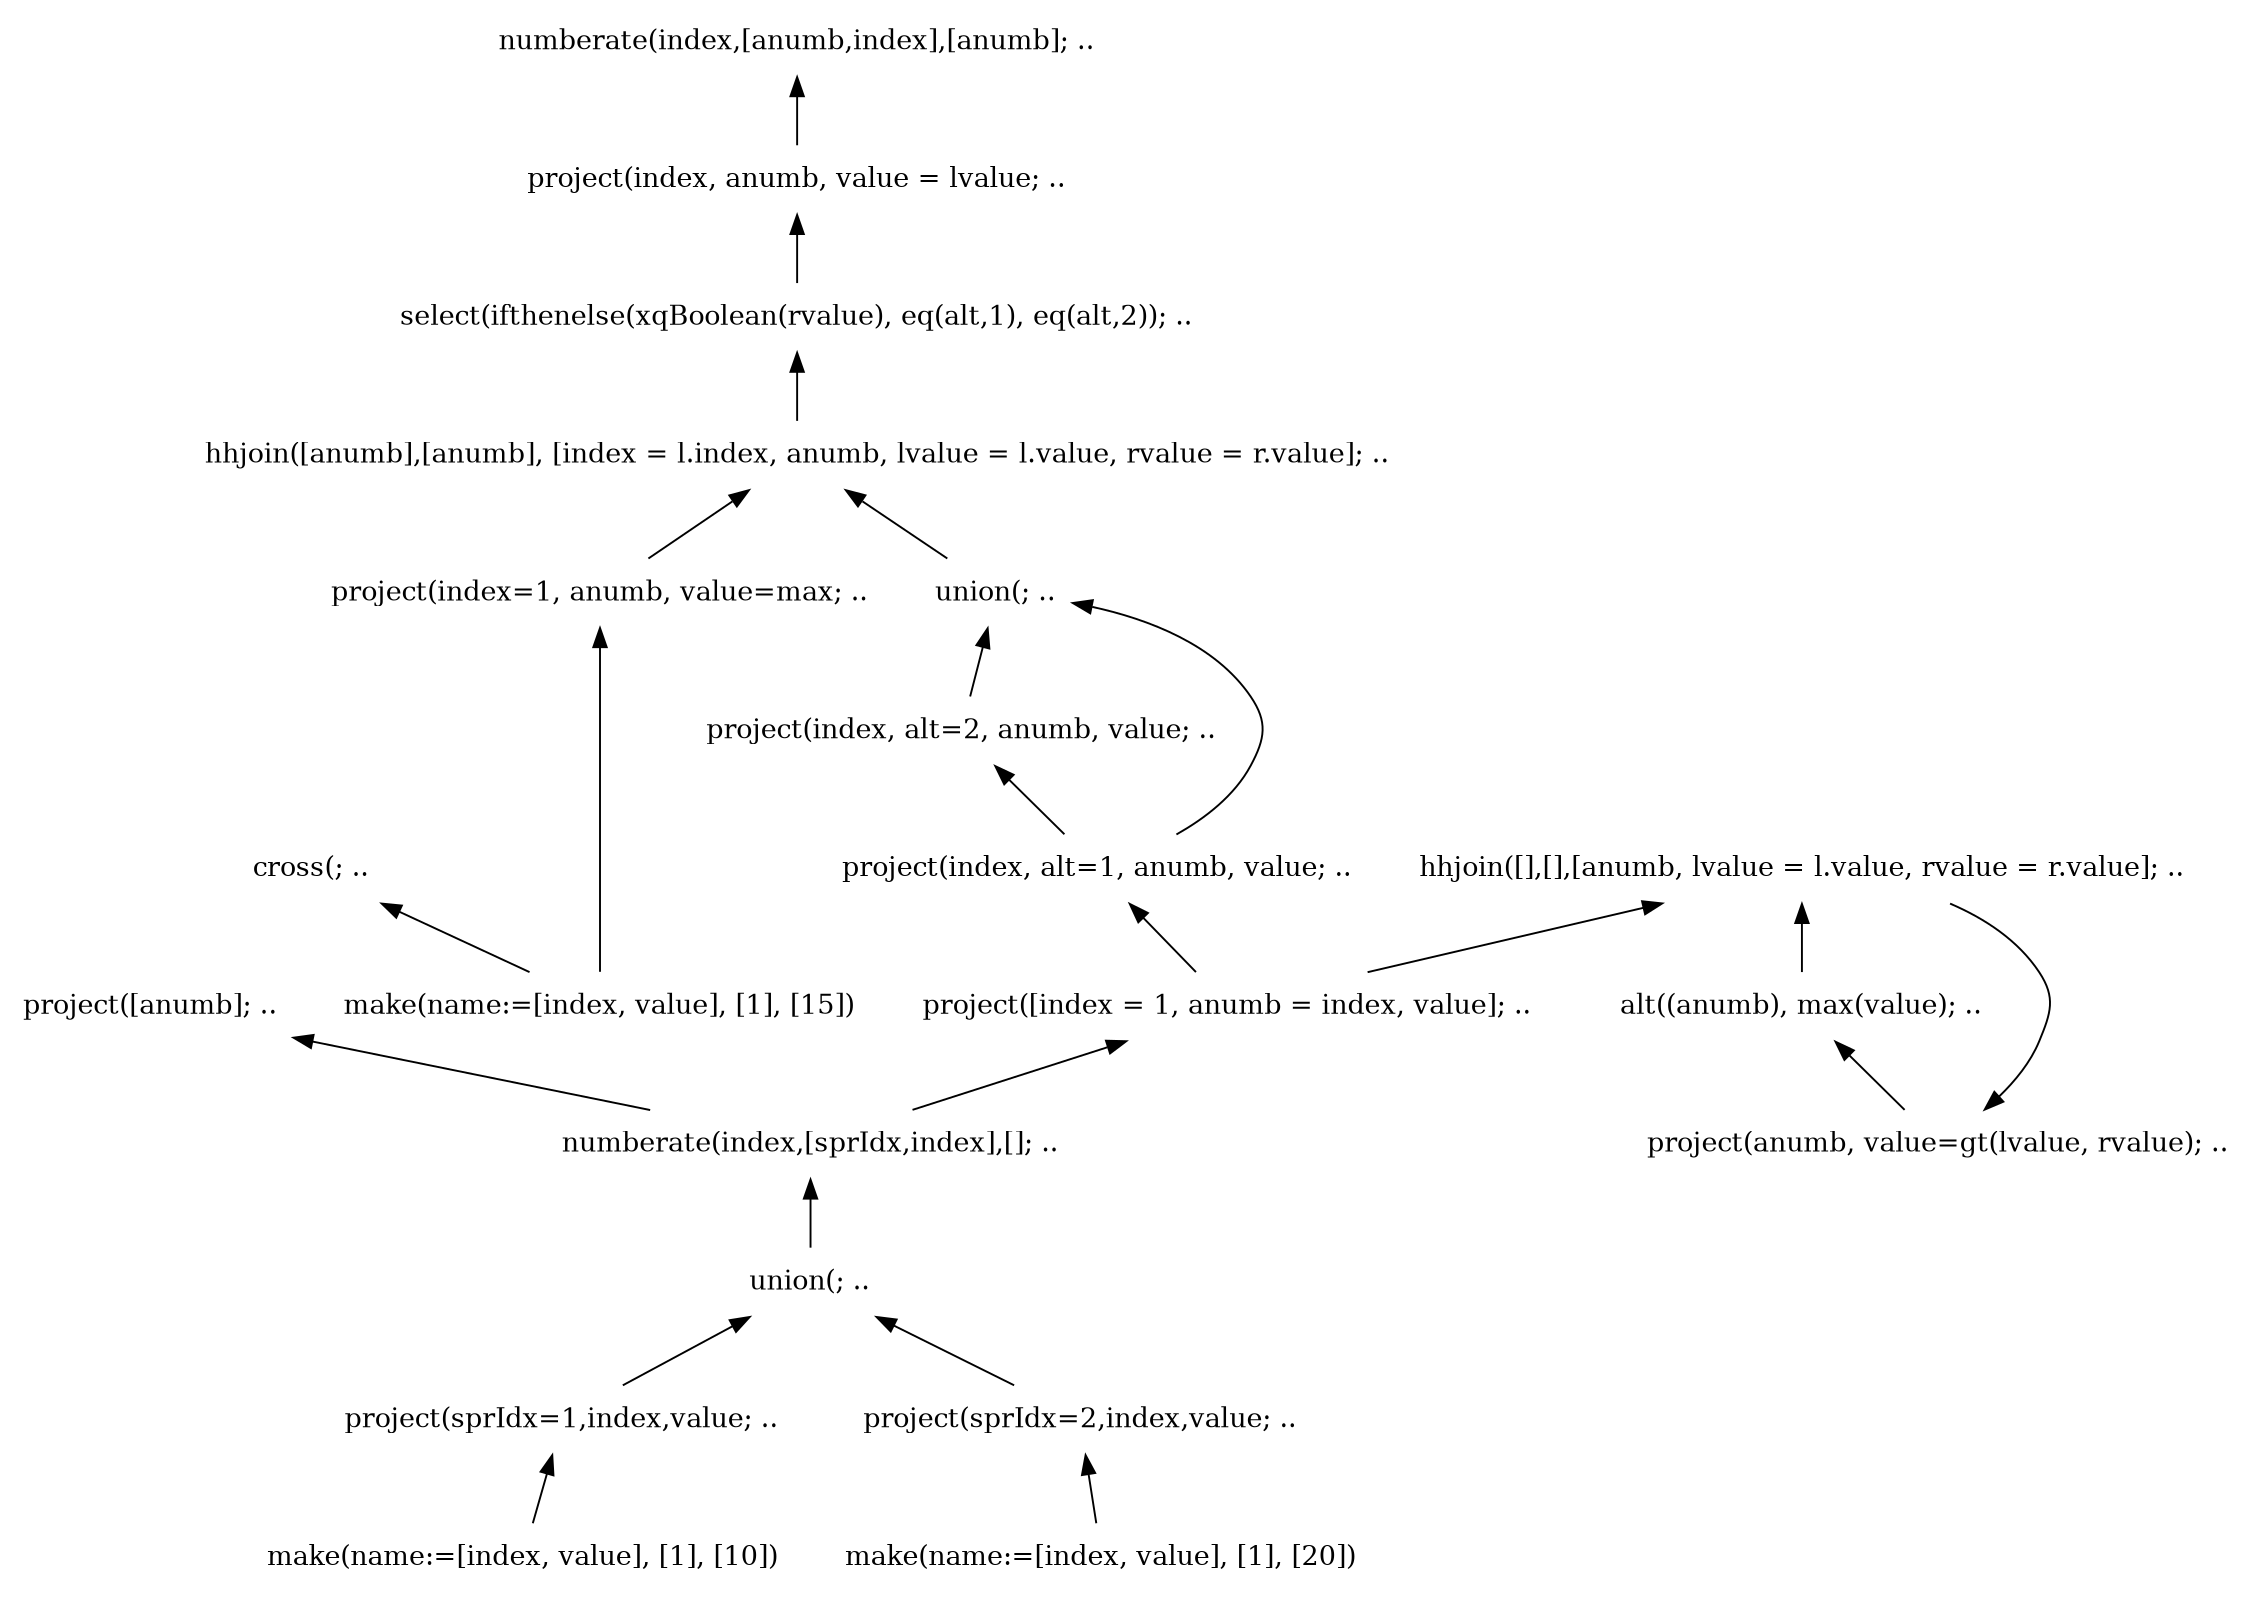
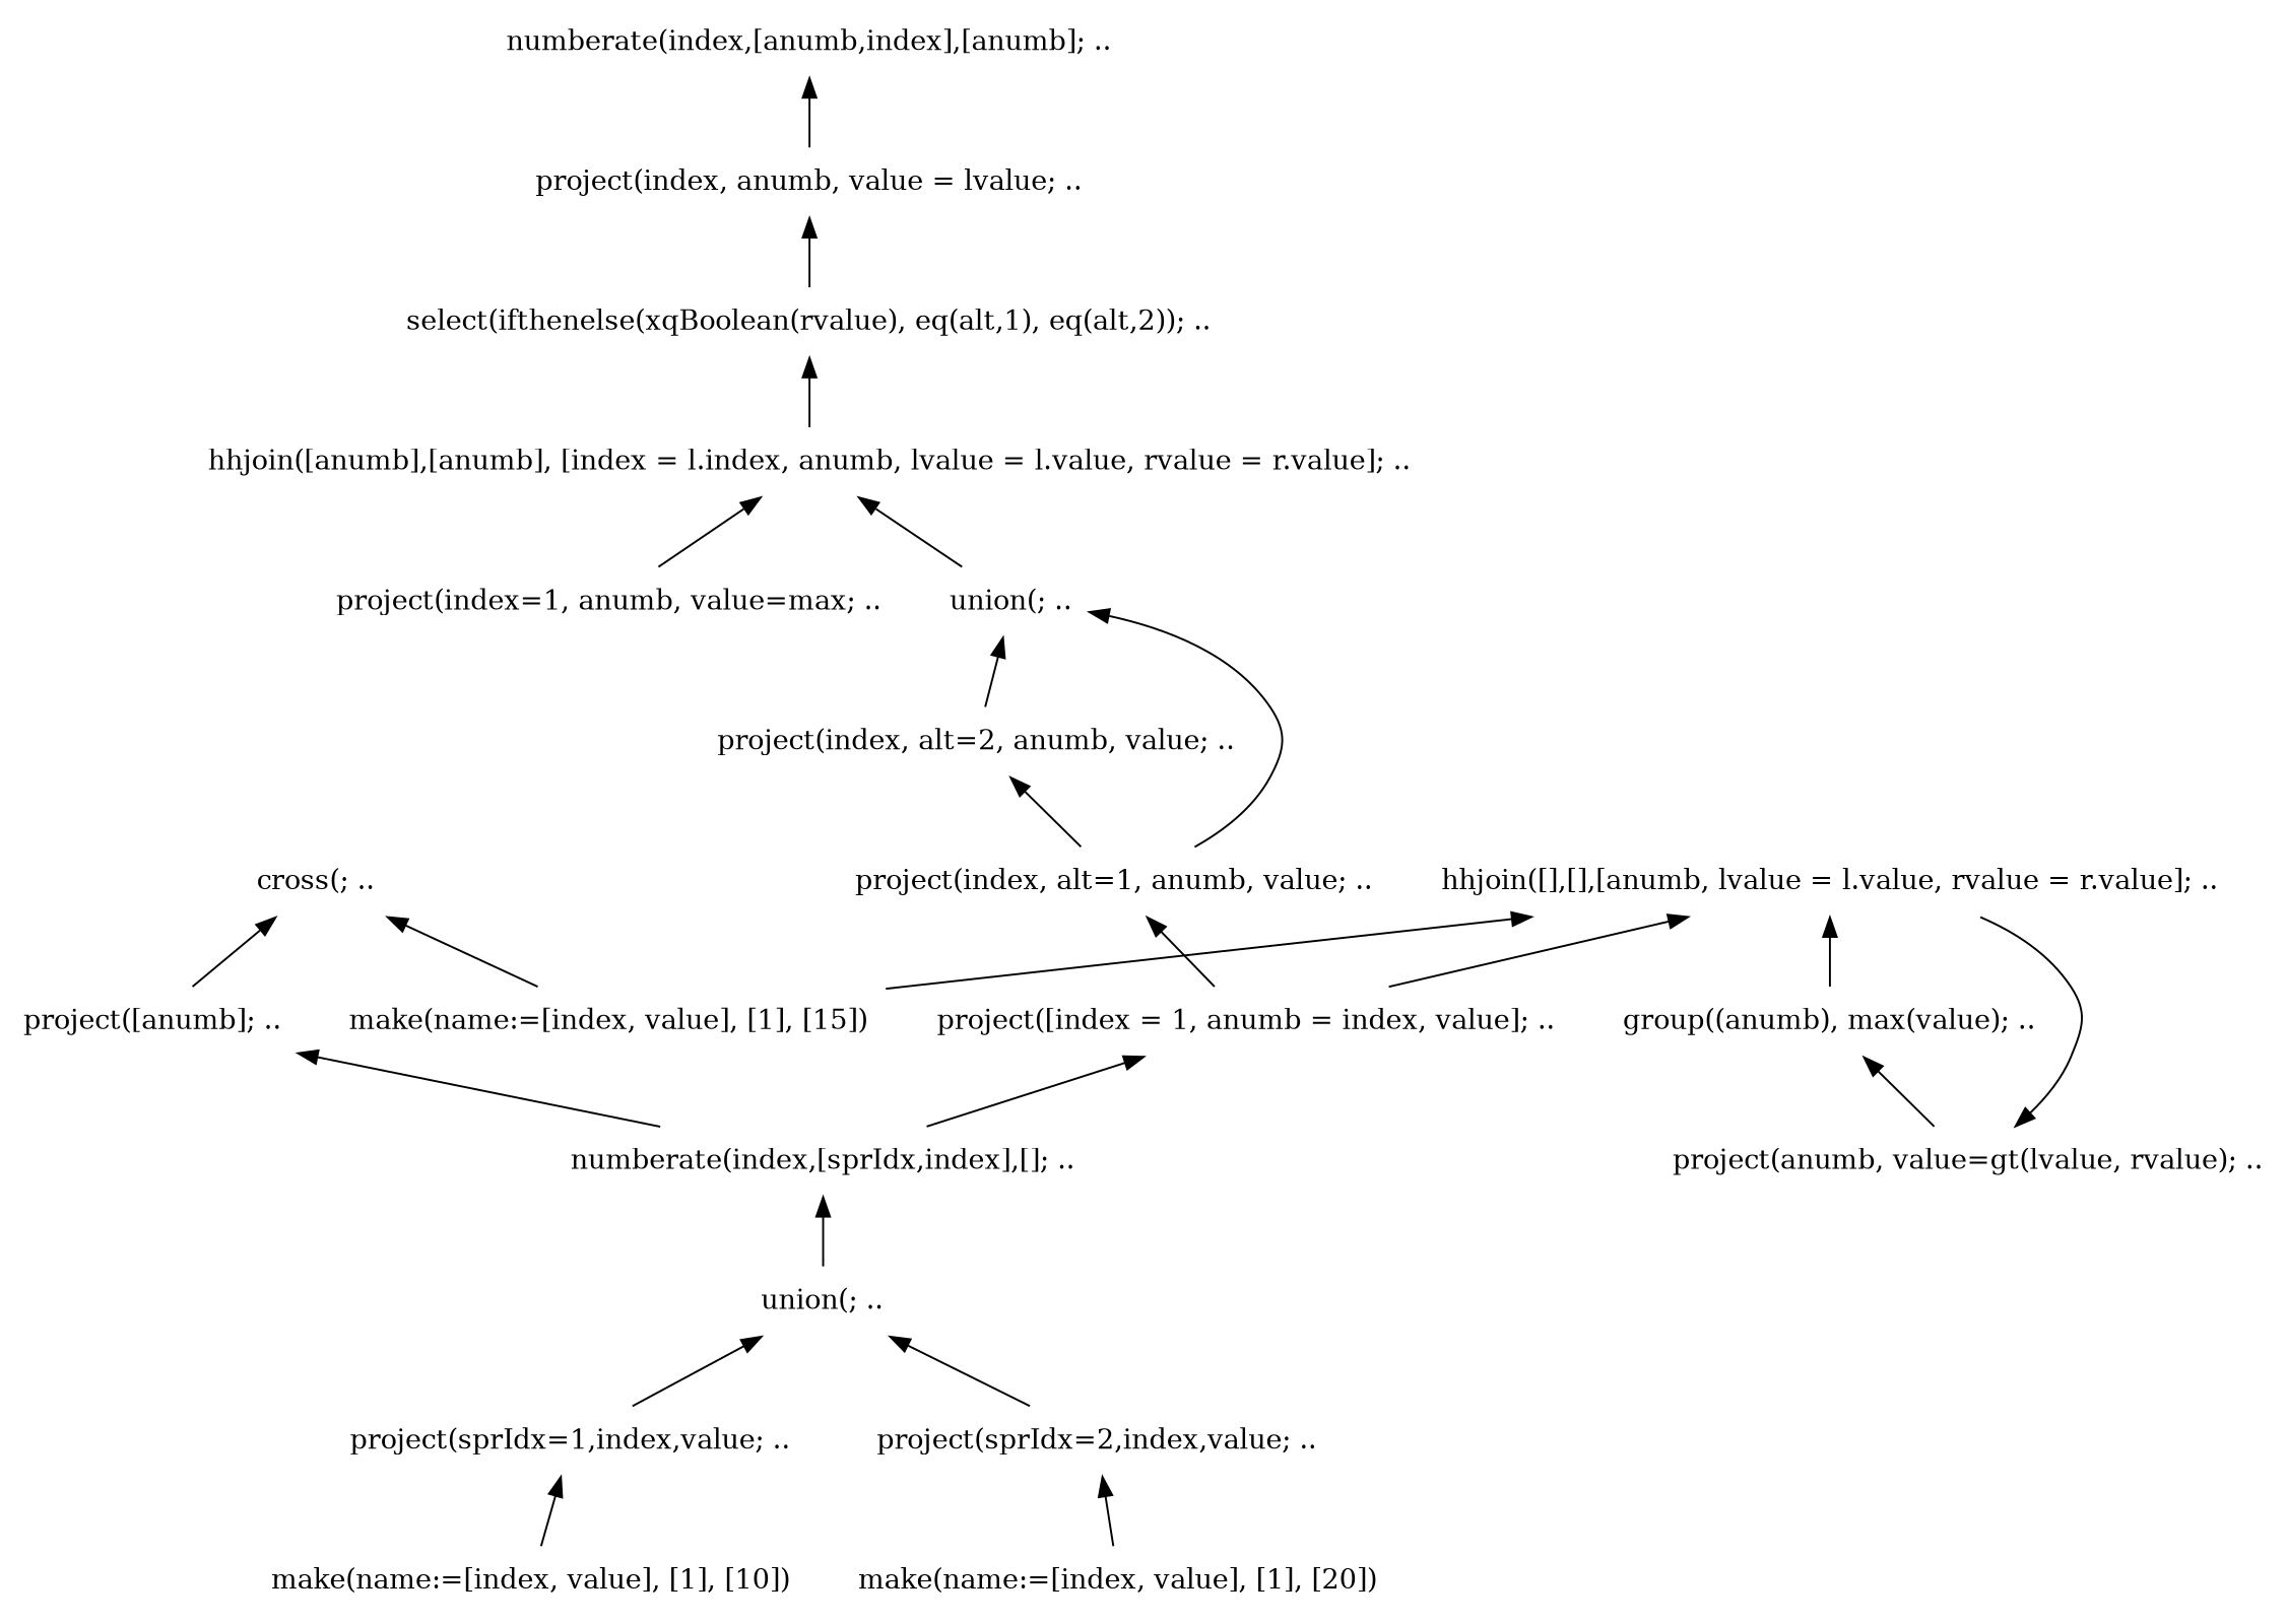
  digraph {
    node [shape=plaintext]
    edge [arrowhead=none arrowtail=normal color=black dir=both fontcolor=black weight=1]
    n1 [label="numberate(index,[anumb,index],[anumb]; .."]
    n2 [label="project(index, anumb, value = lvalue; .."]
    n3 [label="select(ifthenelse(xqBoolean(rvalue), eq(alt,1), eq(alt,2)); .."]
    n4 [label="hhjoin([anumb],[anumb], [index = l.index, anumb, lvalue = l.value, rvalue = r.value]; .."]
    n5 [label="union(; .."]
    n6 [label="project(index=1, anumb, value=max; .."]
    n7 [label="project(index, alt=1, anumb, value; .."]
    n8 [label="project(index, alt=2, anumb, value; .."]
    n9 [label="project([index = 1, anumb = index, value]; .."]
    n10 [label="numberate(index,[sprIdx,index],[]; .."]
    n11 [label="union(; .."]
    n12 [label="project(sprIdx=1,index,value; .."]
    n13 [label="project(sprIdx=2,index,value; .."]
    n14 [label="make(name:=[index, value], [1], [10])"]
    n15 [label="make(name:=[index, value], [1], [20])"]
    n16 [label="cross(; .."]
    n17 [label="make(name:=[index, value], [1], [15])"]
    n18 [label="project([anumb]; .."]
-   n19 [label="alt((anumb), max(value); .."]
+   n19 [label="group((anumb), max(value); .."]
    n20 [label="project(anumb, value=gt(lvalue, rvalue); .."]
    n21 [label="hhjoin([],[],[anumb, lvalue = l.value, rvalue = r.value]; .."]
    n1 -> n2
    n2 -> n3
    n3 -> n4
    n4 -> n5
    n4 -> n6
    n5 -> n7
    n5 -> n8
    n7 -> n9
    n8 -> n7
    n9 -> n10
    n10 -> n11
    n11 -> n12
    n11 -> n13
    n12 -> n14
    n13 -> n15
    n16 -> n17
+   n16 -> n18
    n18 -> n10
    n19 -> n20
    n20 -> n21
    n21 -> n9
-   n6 -> n17
+   n21 -> n17
    n21 -> n19
  }
